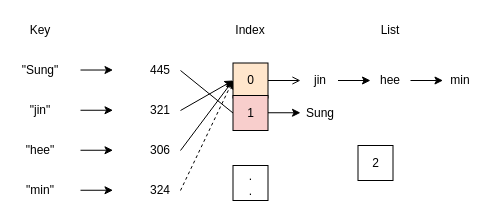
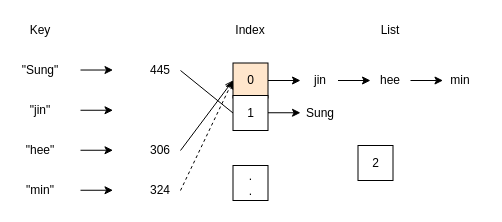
  <mxCell id="0" />
  <mxCell id="1" parent="0" />
  <mxCell id="2" value="Key" style="text;html=1;strokeColor=none;fillColor=none;align=center;verticalAlign=middle;whiteSpace=wrap;rounded=0;" vertex="1" parent="1"><mxGeometry x="20" y="20" width="40" height="20" as="geometry" /></mxCell>
  <mxCell id="3" value="Index" style="text;html=1;strokeColor=none;fillColor=none;align=center;verticalAlign=middle;whiteSpace=wrap;rounded=0;" vertex="1" parent="1"><mxGeometry x="210" y="20" width="80" height="20" as="geometry" /></mxCell>
  <mxCell id="4" value="List" style="text;html=1;strokeColor=none;fillColor=none;align=center;verticalAlign=middle;whiteSpace=wrap;rounded=0;" vertex="1" parent="1"><mxGeometry x="350" y="20" width="80" height="20" as="geometry" /></mxCell>
  <mxCell id="5" value="&quot;Sung&quot;" style="text;html=1;strokeColor=none;fillColor=none;align=center;verticalAlign=middle;whiteSpace=wrap;rounded=0;" vertex="1" parent="1"><mxGeometry x="20" y="60" width="40" height="20" as="geometry" /></mxCell>
  <mxCell id="6" value="&quot;jin&quot;" style="text;html=1;strokeColor=none;fillColor=none;align=center;verticalAlign=middle;whiteSpace=wrap;rounded=0;" vertex="1" parent="1"><mxGeometry x="20" y="100" width="40" height="20" as="geometry" /></mxCell>
  <mxCell id="7" value="&quot;hee&quot;" style="text;html=1;strokeColor=none;fillColor=none;align=center;verticalAlign=middle;whiteSpace=wrap;rounded=0;" vertex="1" parent="1"><mxGeometry x="20" y="140" width="40" height="20" as="geometry" /></mxCell>
  <mxCell id="8" value="&quot;min&quot;" style="text;html=1;strokeColor=none;fillColor=none;align=center;verticalAlign=middle;whiteSpace=wrap;rounded=0;" vertex="1" parent="1"><mxGeometry x="20" y="180" width="40" height="20" as="geometry" /></mxCell>
  <mxCell id="9" value="445" style="text;html=1;strokeColor=none;fillColor=none;align=center;verticalAlign=middle;whiteSpace=wrap;rounded=0;" vertex="1" parent="1"><mxGeometry x="140" y="60" width="40" height="20" as="geometry" /></mxCell>
- <mxCell id="10" value="321" style="text;html=1;strokeColor=none;fillColor=none;align=center;verticalAlign=middle;whiteSpace=wrap;rounded=0;" vertex="1" parent="1"><mxGeometry x="140" y="100" width="40" height="20" as="geometry" /></mxCell>
  <mxCell id="11" value="306" style="text;html=1;strokeColor=none;fillColor=none;align=center;verticalAlign=middle;whiteSpace=wrap;rounded=0;" vertex="1" parent="1"><mxGeometry x="140" y="140" width="40" height="20" as="geometry" /></mxCell>
  <mxCell id="12" value="324" style="text;html=1;strokeColor=none;fillColor=none;align=center;verticalAlign=middle;whiteSpace=wrap;rounded=0;" vertex="1" parent="1"><mxGeometry x="140" y="180" width="40" height="20" as="geometry" /></mxCell>
  <mxCell id="13" value="0" style="whiteSpace=wrap;html=1;aspect=fixed;fillColor=#ffe6cc;" vertex="1" parent="1"><mxGeometry x="232.5" y="62.5" width="35" height="35" as="geometry" /></mxCell>
- <mxCell id="14" value="1" style="whiteSpace=wrap;html=1;aspect=fixed;fillColor=#f8cecc;" vertex="1" parent="1"><mxGeometry x="232.5" y="95" width="35" height="35" as="geometry" /></mxCell>
+ <mxCell id="14" value="1" style="whiteSpace=wrap;html=1;aspect=fixed;" vertex="1" parent="1"><mxGeometry x="232.5" y="95" width="35" height="35" as="geometry" /></mxCell>
  <mxCell id="15" value="2" style="whiteSpace=wrap;html=1;aspect=fixed;" vertex="1" parent="1"><mxGeometry x="357.5" y="145" width="35" height="35" as="geometry" /></mxCell>
  <mxCell id="16" value=".&lt;br&gt;." style="whiteSpace=wrap;html=1;aspect=fixed;" vertex="1" parent="1"><mxGeometry x="232.5" y="165" width="35" height="35" as="geometry" /></mxCell>
  <mxCell id="17" value="jin" style="text;html=1;strokeColor=none;fillColor=none;align=center;verticalAlign=middle;whiteSpace=wrap;rounded=0;" vertex="1" parent="1"><mxGeometry x="300" y="70" width="40" height="20" as="geometry" /></mxCell>
  <mxCell id="18" value="hee" style="text;html=1;strokeColor=none;fillColor=none;align=center;verticalAlign=middle;whiteSpace=wrap;rounded=0;" vertex="1" parent="1"><mxGeometry x="370" y="70" width="40" height="20" as="geometry" /></mxCell>
  <mxCell id="19" value="min" style="text;html=1;strokeColor=none;fillColor=none;align=center;verticalAlign=middle;whiteSpace=wrap;rounded=0;" vertex="1" parent="1"><mxGeometry x="440" y="70" width="40" height="20" as="geometry" /></mxCell>
  <mxCell id="20" value="Sung" style="text;html=1;strokeColor=none;fillColor=none;align=center;verticalAlign=middle;whiteSpace=wrap;rounded=0;" vertex="1" parent="1"><mxGeometry x="300" y="102.5" width="40" height="20" as="geometry" /></mxCell>
- <mxCell id="21" value="" style="endArrow=open;html=1;entryX=0;entryY=0.5;entryDx=0;entryDy=0;exitX=1;exitY=0.5;exitDx=0;exitDy=0;" edge="1" parent="1" source="13" target="17"><mxGeometry width="50" height="50" relative="1" as="geometry"><mxPoint x="230" y="210" as="sourcePoint" /><mxPoint x="280" y="160" as="targetPoint" /></mxGeometry></mxCell>
+ <mxCell id="21" value="" style="endArrow=classic;html=1;entryX=0;entryY=0.5;entryDx=0;entryDy=0;exitX=1;exitY=0.5;exitDx=0;exitDy=0;" edge="1" parent="1" source="13" target="17"><mxGeometry width="50" height="50" relative="1" as="geometry"><mxPoint x="230" y="210" as="sourcePoint" /><mxPoint x="280" y="160" as="targetPoint" /></mxGeometry></mxCell>
  <mxCell id="22" value="" style="endArrow=classic;html=1;entryX=0;entryY=0.5;entryDx=0;entryDy=0;exitX=1;exitY=0.5;exitDx=0;exitDy=0;" edge="1" parent="1"><mxGeometry width="50" height="50" relative="1" as="geometry"><mxPoint x="337.5" y="80" as="sourcePoint" /><mxPoint x="370" y="80" as="targetPoint" /></mxGeometry></mxCell>
  <mxCell id="23" value="" style="endArrow=classic;html=1;entryX=0;entryY=0.5;entryDx=0;entryDy=0;exitX=1;exitY=0.5;exitDx=0;exitDy=0;" edge="1" parent="1"><mxGeometry width="50" height="50" relative="1" as="geometry"><mxPoint x="410" y="80" as="sourcePoint" /><mxPoint x="442.5" y="80" as="targetPoint" /></mxGeometry></mxCell>
  <mxCell id="24" value="" style="endArrow=classic;html=1;entryX=0;entryY=0.5;entryDx=0;entryDy=0;exitX=1;exitY=0.5;exitDx=0;exitDy=0;" edge="1" parent="1"><mxGeometry width="50" height="50" relative="1" as="geometry"><mxPoint x="267.5" y="112.26" as="sourcePoint" /><mxPoint x="300" y="112.26" as="targetPoint" /></mxGeometry></mxCell>
  <mxCell id="25" value="" style="endArrow=classic;html=1;entryX=0;entryY=0.5;entryDx=0;entryDy=0;exitX=1;exitY=0.5;exitDx=0;exitDy=0;" edge="1" parent="1"><mxGeometry width="50" height="50" relative="1" as="geometry"><mxPoint x="80" y="69.52" as="sourcePoint" /><mxPoint x="112.5" y="69.52" as="targetPoint" /></mxGeometry></mxCell>
  <mxCell id="26" value="" style="endArrow=classic;html=1;entryX=0;entryY=0.5;entryDx=0;entryDy=0;exitX=1;exitY=0.5;exitDx=0;exitDy=0;" edge="1" parent="1"><mxGeometry width="50" height="50" relative="1" as="geometry"><mxPoint x="80" y="109.76" as="sourcePoint" /><mxPoint x="112.5" y="109.76" as="targetPoint" /></mxGeometry></mxCell>
  <mxCell id="27" value="" style="endArrow=classic;html=1;entryX=0;entryY=0.5;entryDx=0;entryDy=0;exitX=1;exitY=0.5;exitDx=0;exitDy=0;" edge="1" parent="1"><mxGeometry width="50" height="50" relative="1" as="geometry"><mxPoint x="80" y="149.76" as="sourcePoint" /><mxPoint x="112.5" y="149.76" as="targetPoint" /></mxGeometry></mxCell>
  <mxCell id="28" value="" style="endArrow=classic;html=1;entryX=0;entryY=0.5;entryDx=0;entryDy=0;exitX=1;exitY=0.5;exitDx=0;exitDy=0;" edge="1" parent="1"><mxGeometry width="50" height="50" relative="1" as="geometry"><mxPoint x="80" y="189.76" as="sourcePoint" /><mxPoint x="112.5" y="189.76" as="targetPoint" /></mxGeometry></mxCell>
  <mxCell id="29" value="" style="endArrow=classic;html=1;exitX=1;exitY=0.5;exitDx=0;exitDy=0;entryX=0;entryY=0.5;entryDx=0;entryDy=0;dashed=1;" edge="1" parent="1" source="12" target="13"><mxGeometry width="50" height="50" relative="1" as="geometry"><mxPoint x="290" y="160" as="sourcePoint" /><mxPoint x="340" y="110" as="targetPoint" /></mxGeometry></mxCell>
  <mxCell id="30" value="" style="endArrow=open;html=1;exitX=1;exitY=0.5;exitDx=0;exitDy=0;entryX=0;entryY=0.5;entryDx=0;entryDy=0;" edge="1" parent="1" source="11" target="13"><mxGeometry width="50" height="50" relative="1" as="geometry"><mxPoint x="240" y="180" as="sourcePoint" /><mxPoint x="290" y="130" as="targetPoint" /></mxGeometry></mxCell>
- <mxCell id="31" value="" style="endArrow=classic;html=1;exitX=1;exitY=0.5;exitDx=0;exitDy=0;entryX=0;entryY=0.5;entryDx=0;entryDy=0;" edge="1" parent="1" source="10" target="13"><mxGeometry width="50" height="50" relative="1" as="geometry"><mxPoint x="240" y="180" as="sourcePoint" /><mxPoint x="290" y="130" as="targetPoint" /></mxGeometry></mxCell>
  <mxCell id="32" value="" style="endArrow=none;html=1;exitX=1;exitY=0.5;exitDx=0;exitDy=0;entryX=0;entryY=0.5;entryDx=0;entryDy=0;" edge="1" parent="1" source="9" target="14"><mxGeometry width="50" height="50" relative="1" as="geometry"><mxPoint x="240" y="180" as="sourcePoint" /><mxPoint x="290" y="130" as="targetPoint" /></mxGeometry></mxCell>
